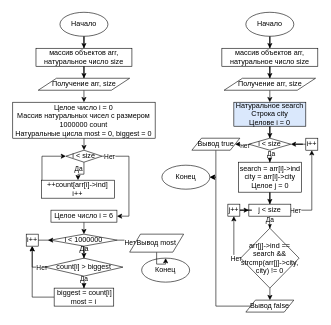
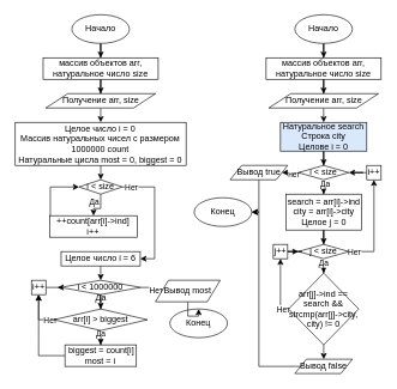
  <mxCell id="0" />
  <mxCell id="1" parent="0" />
  <mxCell id="2" style="edgeStyle=orthogonalEdgeStyle;rounded=0;orthogonalLoop=1;jettySize=auto;html=1;entryX=0.5;entryY=0;entryDx=0;entryDy=0;" edge="1" parent="1" source="3" target="5"><mxGeometry relative="1" as="geometry" /></mxCell>
  <mxCell id="3" value="Начало" style="ellipse;whiteSpace=wrap;html=1;" vertex="1" parent="1"><mxGeometry x="99" y="20" width="80" height="40" as="geometry" /></mxCell>
  <mxCell id="4" style="edgeStyle=orthogonalEdgeStyle;rounded=0;orthogonalLoop=1;jettySize=auto;html=1;entryX=0.5;entryY=0;entryDx=0;entryDy=0;" edge="1" parent="1" source="5" target="7"><mxGeometry relative="1" as="geometry" /></mxCell>
  <mxCell id="5" value="массив объектов arr, натуральное число size" style="rounded=0;whiteSpace=wrap;html=1;" vertex="1" parent="1"><mxGeometry x="59" y="80" width="160" height="30" as="geometry" /></mxCell>
  <mxCell id="6" style="edgeStyle=orthogonalEdgeStyle;rounded=0;orthogonalLoop=1;jettySize=auto;html=1;" edge="1" parent="1" source="7" target="10"><mxGeometry relative="1" as="geometry" /></mxCell>
  <mxCell id="7" value="Получение arr, size" style="shape=parallelogram;perimeter=parallelogramPerimeter;whiteSpace=wrap;html=1;" vertex="1" parent="1"><mxGeometry x="62.74" y="130" width="152.5" height="20" as="geometry" /></mxCell>
  <mxCell id="8" value="Конец" style="ellipse;whiteSpace=wrap;html=1;" vertex="1" parent="1"><mxGeometry x="235.24" y="430" width="80" height="40" as="geometry" /></mxCell>
  <mxCell id="9" style="edgeStyle=orthogonalEdgeStyle;rounded=0;orthogonalLoop=1;jettySize=auto;html=1;entryX=0.5;entryY=0;entryDx=0;entryDy=0;" edge="1" parent="1" source="10" target="15"><mxGeometry relative="1" as="geometry" /></mxCell>
  <mxCell id="10" value="Целое число i = 0&lt;br&gt;Массив натуральных чисел с размером 1000000 count&lt;br&gt;Натуральные цисла most = 0, biggest = 0" style="rounded=0;whiteSpace=wrap;html=1;" vertex="1" parent="1"><mxGeometry x="20.26" y="170" width="237.49" height="60" as="geometry" /></mxCell>
  <mxCell id="11" style="edgeStyle=orthogonalEdgeStyle;rounded=0;orthogonalLoop=1;jettySize=auto;html=1;" edge="1" parent="1" source="15" target="17"><mxGeometry relative="1" as="geometry" /></mxCell>
  <mxCell id="12" value="Да" style="edgeLabel;html=1;align=center;verticalAlign=middle;resizable=0;points=[];" vertex="1" connectable="0" parent="11"><mxGeometry x="1" y="15" relative="1" as="geometry"><mxPoint x="-15.04" y="-19.96" as="offset" /></mxGeometry></mxCell>
  <mxCell id="13" style="edgeStyle=orthogonalEdgeStyle;rounded=0;orthogonalLoop=1;jettySize=auto;html=1;entryX=1;entryY=0.5;entryDx=0;entryDy=0;" edge="1" parent="1" source="15" target="23"><mxGeometry relative="1" as="geometry"><Array as="points"><mxPoint x="214" y="260" /><mxPoint x="214" y="360" /></Array></mxGeometry></mxCell>
  <mxCell id="14" value="Нет" style="edgeLabel;html=1;align=center;verticalAlign=middle;resizable=0;points=[];" vertex="1" connectable="0" parent="13"><mxGeometry x="-0.853" relative="1" as="geometry"><mxPoint as="offset" /></mxGeometry></mxCell>
  <mxCell id="15" value="i &amp;lt; size" style="rhombus;whiteSpace=wrap;html=1;" vertex="1" parent="1"><mxGeometry x="109" y="250" width="60" height="20" as="geometry" /></mxCell>
  <mxCell id="16" style="edgeStyle=orthogonalEdgeStyle;rounded=0;orthogonalLoop=1;jettySize=auto;html=1;entryX=0;entryY=0.5;entryDx=0;entryDy=0;" edge="1" parent="1" source="17" target="15"><mxGeometry relative="1" as="geometry"><Array as="points"><mxPoint x="69" y="315" /><mxPoint x="69" y="260" /></Array></mxGeometry></mxCell>
  <mxCell id="17" value="++count[arr[i]-&amp;gt;ind]&lt;br&gt;i++" style="rounded=0;whiteSpace=wrap;html=1;" vertex="1" parent="1"><mxGeometry x="68.37" y="300" width="121.25" height="30" as="geometry" /></mxCell>
  <mxCell id="18" style="edgeStyle=orthogonalEdgeStyle;rounded=0;orthogonalLoop=1;jettySize=auto;html=1;" edge="1" parent="1" source="31" target="30"><mxGeometry relative="1" as="geometry" /></mxCell>
  <mxCell id="19" style="edgeStyle=orthogonalEdgeStyle;rounded=0;orthogonalLoop=1;jettySize=auto;html=1;" edge="1" parent="1" source="21" target="35"><mxGeometry relative="1" as="geometry" /></mxCell>
  <mxCell id="20" value="Нет" style="edgeLabel;html=1;align=center;verticalAlign=middle;resizable=0;points=[];" vertex="1" connectable="0" parent="19"><mxGeometry x="0.385" y="1" relative="1" as="geometry"><mxPoint as="offset" /></mxGeometry></mxCell>
  <mxCell id="21" value="i &amp;lt; 1000000" style="rhombus;whiteSpace=wrap;html=1;" vertex="1" parent="1"><mxGeometry x="83.36" y="390" width="111.25" height="20" as="geometry" /></mxCell>
  <mxCell id="22" style="edgeStyle=orthogonalEdgeStyle;rounded=0;orthogonalLoop=1;jettySize=auto;html=1;" edge="1" parent="1" source="23" target="21"><mxGeometry relative="1" as="geometry" /></mxCell>
  <mxCell id="23" value="Целое число i = 6" style="rounded=0;whiteSpace=wrap;html=1;" vertex="1" parent="1"><mxGeometry x="84" y="350" width="110" height="20" as="geometry" /></mxCell>
  <mxCell id="24" style="edgeStyle=orthogonalEdgeStyle;rounded=0;orthogonalLoop=1;jettySize=auto;html=1;entryX=0.5;entryY=1;entryDx=0;entryDy=0;" edge="1" parent="1" source="25" target="33"><mxGeometry relative="1" as="geometry" /></mxCell>
  <mxCell id="25" value="&lt;div&gt;&amp;nbsp;biggest = count[i]&lt;/div&gt;&lt;div&gt;most = i&lt;/div&gt;" style="rounded=0;whiteSpace=wrap;html=1;" vertex="1" parent="1"><mxGeometry x="89.3" y="480" width="99.38" height="30" as="geometry" /></mxCell>
  <mxCell id="26" style="edgeStyle=orthogonalEdgeStyle;rounded=0;orthogonalLoop=1;jettySize=auto;html=1;entryX=0.5;entryY=0;entryDx=0;entryDy=0;" edge="1" parent="1" source="30" target="25"><mxGeometry relative="1" as="geometry" /></mxCell>
  <mxCell id="27" value="Да" style="edgeLabel;html=1;align=center;verticalAlign=middle;resizable=0;points=[];" vertex="1" connectable="0" parent="26"><mxGeometry x="0.507" relative="1" as="geometry"><mxPoint as="offset" /></mxGeometry></mxCell>
  <mxCell id="28" style="edgeStyle=orthogonalEdgeStyle;rounded=0;orthogonalLoop=1;jettySize=auto;html=1;entryX=0.5;entryY=1;entryDx=0;entryDy=0;" edge="1" parent="1" source="30" target="33"><mxGeometry relative="1" as="geometry" /></mxCell>
  <mxCell id="29" value="Нет" style="edgeLabel;html=1;align=center;verticalAlign=middle;resizable=0;points=[];" vertex="1" connectable="0" parent="28"><mxGeometry x="-0.772" y="1" relative="1" as="geometry"><mxPoint as="offset" /></mxGeometry></mxCell>
- <mxCell id="30" value="count[i] &amp;gt; biggest" style="rhombus;whiteSpace=wrap;html=1;" vertex="1" parent="1"><mxGeometry x="74.01" y="430" width="130" height="30" as="geometry" /></mxCell>
+ <mxCell id="30" value="arr[i] &amp;gt; biggest" style="rhombus;whiteSpace=wrap;html=1;" vertex="1" parent="1"><mxGeometry x="74.01" y="430" width="130" height="30" as="geometry" /></mxCell>
  <mxCell id="31" value="Да" style="text;html=1;align=center;verticalAlign=middle;resizable=0;points=[];autosize=1;" vertex="1" parent="1"><mxGeometry x="124.01" y="404" width="30" height="20" as="geometry" /></mxCell>
  <mxCell id="32" style="edgeStyle=orthogonalEdgeStyle;rounded=0;orthogonalLoop=1;jettySize=auto;html=1;" edge="1" parent="1" source="33"><mxGeometry relative="1" as="geometry"><mxPoint x="79" y="400" as="targetPoint" /></mxGeometry></mxCell>
  <mxCell id="33" value="i++" style="rounded=0;whiteSpace=wrap;html=1;" vertex="1" parent="1"><mxGeometry x="42.74" y="390" width="20" height="20" as="geometry" /></mxCell>
  <mxCell id="34" style="edgeStyle=orthogonalEdgeStyle;rounded=0;orthogonalLoop=1;jettySize=auto;html=1;" edge="1" parent="1" source="35" target="8"><mxGeometry relative="1" as="geometry" /></mxCell>
  <mxCell id="35" value="Вывод most" style="shape=parallelogram;perimeter=parallelogramPerimeter;whiteSpace=wrap;html=1;" vertex="1" parent="1"><mxGeometry x="215.24" y="390" width="90" height="30" as="geometry" /></mxCell>
  <mxCell id="36" style="edgeStyle=orthogonalEdgeStyle;rounded=0;orthogonalLoop=1;jettySize=auto;html=1;entryX=0.5;entryY=0;entryDx=0;entryDy=0;" edge="1" parent="1" source="37" target="39"><mxGeometry relative="1" as="geometry" /></mxCell>
  <mxCell id="37" value="Начало" style="ellipse;whiteSpace=wrap;html=1;" vertex="1" parent="1"><mxGeometry x="409" y="20" width="80" height="40" as="geometry" /></mxCell>
  <mxCell id="38" style="edgeStyle=orthogonalEdgeStyle;rounded=0;orthogonalLoop=1;jettySize=auto;html=1;entryX=0.5;entryY=0;entryDx=0;entryDy=0;" edge="1" parent="1" source="39" target="41"><mxGeometry relative="1" as="geometry" /></mxCell>
  <mxCell id="39" value="массив объектов arr, натуральное число size" style="rounded=0;whiteSpace=wrap;html=1;" vertex="1" parent="1"><mxGeometry x="369" y="80" width="160" height="30" as="geometry" /></mxCell>
  <mxCell id="40" style="edgeStyle=orthogonalEdgeStyle;rounded=0;orthogonalLoop=1;jettySize=auto;html=1;" edge="1" parent="1" source="41" target="43"><mxGeometry relative="1" as="geometry" /></mxCell>
  <mxCell id="41" value="Получение arr, size" style="shape=parallelogram;perimeter=parallelogramPerimeter;whiteSpace=wrap;html=1;" vertex="1" parent="1"><mxGeometry x="372.74" y="130" width="152.5" height="20" as="geometry" /></mxCell>
  <mxCell id="42" style="edgeStyle=orthogonalEdgeStyle;rounded=0;orthogonalLoop=1;jettySize=auto;html=1;entryX=0.5;entryY=0;entryDx=0;entryDy=0;" edge="1" parent="1" source="43" target="50"><mxGeometry relative="1" as="geometry" /></mxCell>
  <mxCell id="43" value="Натуральное search&lt;br&gt;Строка city&lt;br&gt;Целове i = 0" style="rounded=0;whiteSpace=wrap;html=1;fillColor=#dae8fc;" vertex="1" parent="1"><mxGeometry x="388.99" y="170" width="120" height="40" as="geometry" /></mxCell>
  <mxCell id="44" style="edgeStyle=orthogonalEdgeStyle;rounded=0;orthogonalLoop=1;jettySize=auto;html=1;" edge="1" parent="1" source="45" target="58"><mxGeometry relative="1" as="geometry" /></mxCell>
  <mxCell id="45" value="&lt;div&gt;search = arr[i]-&amp;gt;ind&lt;/div&gt;&lt;div&gt;city = arr[i]-&amp;gt;city&lt;/div&gt;&lt;div&gt;Целое j = 0&lt;/div&gt;" style="rounded=0;whiteSpace=wrap;html=1;" vertex="1" parent="1"><mxGeometry x="396.5" y="270" width="104.99" height="50" as="geometry" /></mxCell>
  <mxCell id="46" style="edgeStyle=orthogonalEdgeStyle;rounded=0;orthogonalLoop=1;jettySize=auto;html=1;" edge="1" parent="1" source="50" target="45"><mxGeometry relative="1" as="geometry" /></mxCell>
  <mxCell id="47" value="Да" style="edgeLabel;html=1;align=center;verticalAlign=middle;resizable=0;points=[];" vertex="1" connectable="0" parent="46"><mxGeometry x="-0.784" y="1" relative="1" as="geometry"><mxPoint as="offset" /></mxGeometry></mxCell>
  <mxCell id="48" style="edgeStyle=orthogonalEdgeStyle;rounded=0;orthogonalLoop=1;jettySize=auto;html=1;" edge="1" parent="1" source="50" target="52"><mxGeometry relative="1" as="geometry" /></mxCell>
  <mxCell id="49" value="нет" style="edgeLabel;html=1;align=center;verticalAlign=middle;resizable=0;points=[];" vertex="1" connectable="0" parent="48"><mxGeometry x="0.539" y="1" relative="1" as="geometry"><mxPoint as="offset" /></mxGeometry></mxCell>
  <mxCell id="50" value="i &amp;lt; size" style="rhombus;whiteSpace=wrap;html=1;" vertex="1" parent="1"><mxGeometry x="413.99" y="230" width="70" height="20" as="geometry" /></mxCell>
  <mxCell id="51" style="edgeStyle=orthogonalEdgeStyle;rounded=0;orthogonalLoop=1;jettySize=auto;html=1;entryX=1;entryY=0.5;entryDx=0;entryDy=0;" edge="1" parent="1" source="52" target="53"><mxGeometry relative="1" as="geometry"><Array as="points"><mxPoint x="359" y="295" /></Array></mxGeometry></mxCell>
  <mxCell id="52" value="Вывод true" style="shape=parallelogram;perimeter=parallelogramPerimeter;whiteSpace=wrap;html=1;" vertex="1" parent="1"><mxGeometry x="319" y="230" width="80" height="20" as="geometry" /></mxCell>
  <mxCell id="53" value="Конец" style="ellipse;whiteSpace=wrap;html=1;" vertex="1" parent="1"><mxGeometry x="269" y="275" width="80" height="40" as="geometry" /></mxCell>
  <mxCell id="54" style="edgeStyle=orthogonalEdgeStyle;rounded=0;orthogonalLoop=1;jettySize=auto;html=1;entryX=0.5;entryY=1;entryDx=0;entryDy=0;" edge="1" parent="1" source="58" target="60"><mxGeometry relative="1" as="geometry" /></mxCell>
  <mxCell id="55" value="Нет" style="edgeLabel;html=1;align=center;verticalAlign=middle;resizable=0;points=[];" vertex="1" connectable="0" parent="54"><mxGeometry x="-0.885" y="-1" relative="1" as="geometry"><mxPoint as="offset" /></mxGeometry></mxCell>
  <mxCell id="56" style="edgeStyle=orthogonalEdgeStyle;rounded=0;orthogonalLoop=1;jettySize=auto;html=1;entryX=0.5;entryY=0;entryDx=0;entryDy=0;" edge="1" parent="1" source="58" target="66"><mxGeometry relative="1" as="geometry" /></mxCell>
  <mxCell id="57" value="Да" style="edgeLabel;html=1;align=center;verticalAlign=middle;resizable=0;points=[];" vertex="1" connectable="0" parent="56"><mxGeometry x="0.549" y="-1" relative="1" as="geometry"><mxPoint as="offset" /></mxGeometry></mxCell>
- <mxCell id="58" value="j &amp;lt; size" style="whiteSpace=wrap;html=1;rounded=0;" vertex="1" parent="1"><mxGeometry x="413.99" y="340" width="70" height="20" as="geometry" /></mxCell>
+ <mxCell id="58" value="j &amp;lt; size" style="rhombus;whiteSpace=wrap;html=1;" vertex="1" parent="1"><mxGeometry x="413.99" y="340" width="70" height="20" as="geometry" /></mxCell>
  <mxCell id="59" style="edgeStyle=orthogonalEdgeStyle;rounded=0;orthogonalLoop=1;jettySize=auto;html=1;entryX=1;entryY=0.5;entryDx=0;entryDy=0;" edge="1" parent="1" source="60" target="50"><mxGeometry relative="1" as="geometry" /></mxCell>
  <mxCell id="60" value="i++" style="rounded=0;whiteSpace=wrap;html=1;" vertex="1" parent="1"><mxGeometry x="508.99" y="230" width="20" height="20" as="geometry" /></mxCell>
  <mxCell id="61" style="edgeStyle=orthogonalEdgeStyle;rounded=0;orthogonalLoop=1;jettySize=auto;html=1;entryX=0;entryY=0.5;entryDx=0;entryDy=0;" edge="1" parent="1" source="62" target="58"><mxGeometry relative="1" as="geometry" /></mxCell>
  <mxCell id="62" value="j++" style="rounded=0;whiteSpace=wrap;html=1;" vertex="1" parent="1"><mxGeometry x="379" y="340" width="20" height="20" as="geometry" /></mxCell>
  <mxCell id="63" style="edgeStyle=orthogonalEdgeStyle;rounded=0;orthogonalLoop=1;jettySize=auto;html=1;entryX=0.5;entryY=1;entryDx=0;entryDy=0;" edge="1" parent="1" source="66" target="62"><mxGeometry relative="1" as="geometry"><Array as="points"><mxPoint x="389" y="430" /></Array></mxGeometry></mxCell>
  <mxCell id="64" value="Нет" style="edgeLabel;html=1;align=center;verticalAlign=middle;resizable=0;points=[];" vertex="1" connectable="0" parent="63"><mxGeometry x="-0.793" relative="1" as="geometry"><mxPoint as="offset" /></mxGeometry></mxCell>
  <mxCell id="65" style="edgeStyle=orthogonalEdgeStyle;rounded=0;orthogonalLoop=1;jettySize=auto;html=1;" edge="1" parent="1" source="66" target="68"><mxGeometry relative="1" as="geometry" /></mxCell>
  <mxCell id="66" value="arr[j]-&amp;gt;ind == search &amp;amp;&amp;amp;&lt;br&gt;strcmp(arr[j]-&amp;gt;city, city) != 0" style="rhombus;whiteSpace=wrap;html=1;" vertex="1" parent="1"><mxGeometry x="400.25" y="380" width="97.5" height="100" as="geometry" /></mxCell>
  <mxCell id="67" style="edgeStyle=orthogonalEdgeStyle;rounded=0;orthogonalLoop=1;jettySize=auto;html=1;entryX=1;entryY=0.5;entryDx=0;entryDy=0;" edge="1" parent="1" source="68" target="53"><mxGeometry relative="1" as="geometry"><Array as="points"><mxPoint x="359" y="510" /><mxPoint x="359" y="295" /></Array></mxGeometry></mxCell>
  <mxCell id="68" value="Вывод false" style="shape=parallelogram;perimeter=parallelogramPerimeter;whiteSpace=wrap;html=1;" vertex="1" parent="1"><mxGeometry x="409" y="500" width="80" height="20" as="geometry" /></mxCell>
